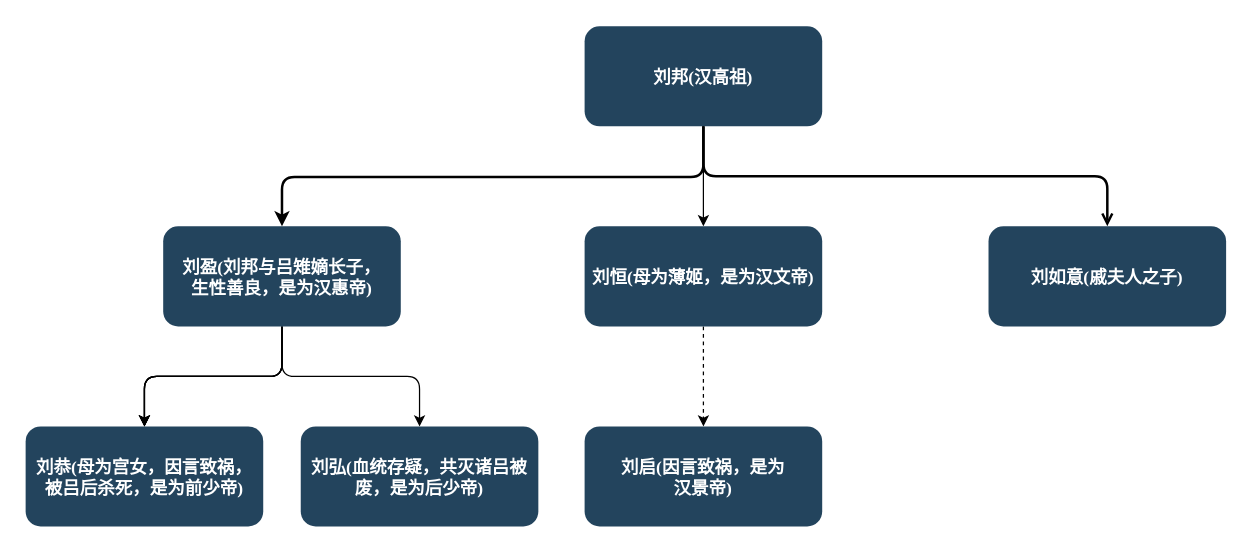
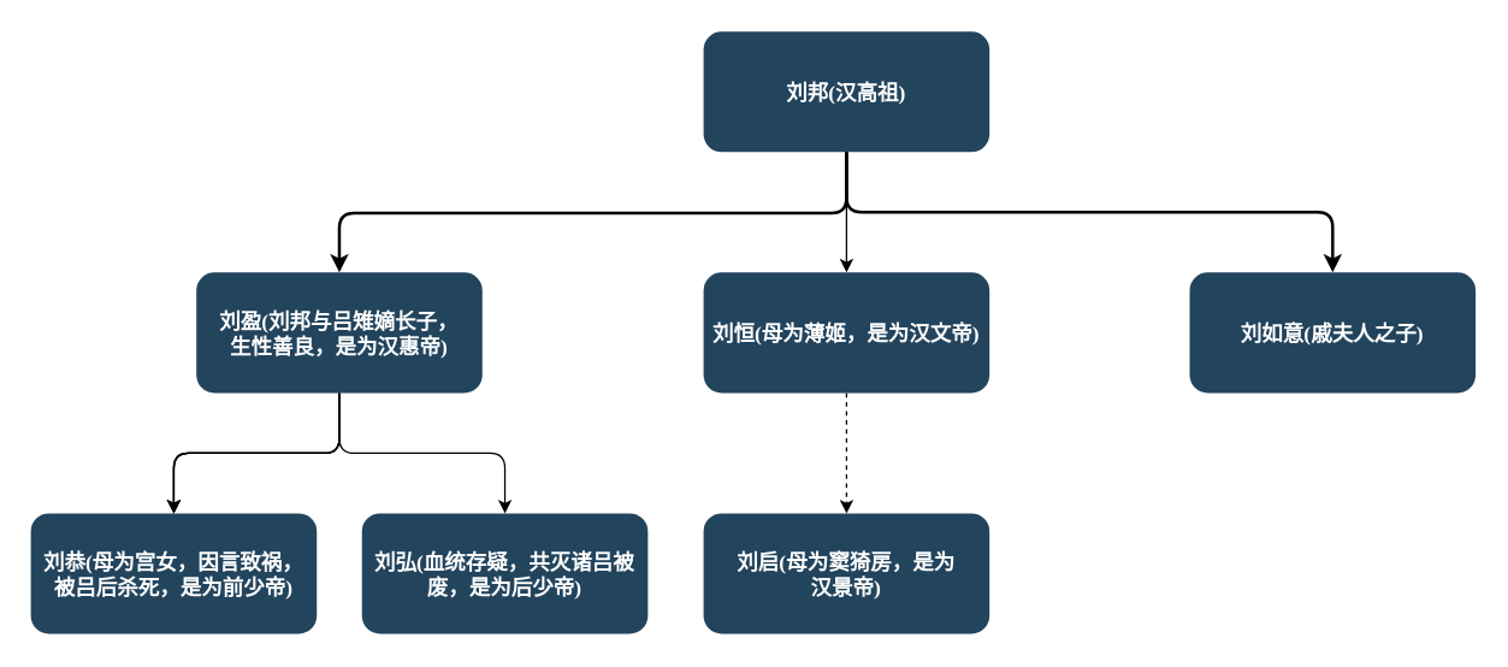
  <mxCell id="0" />
  <mxCell id="1" parent="0" />
- <mxCell id="2" value="" style="edgeStyle=orthogonalEdgeStyle;rounded=1;orthogonalLoop=1;jettySize=auto;html=1;strokeWidth=2;exitX=0.5;exitY=1;exitDx=0;exitDy=0;endArrow=open;" edge="1" parent="1" source="4" target="12"><mxGeometry relative="1" as="geometry"><mxPoint x="657" y="55" as="sourcePoint" /><mxPoint x="847" y="125" as="targetPoint" /></mxGeometry></mxCell>
+ <mxCell id="2" value="" style="edgeStyle=orthogonalEdgeStyle;rounded=1;orthogonalLoop=1;jettySize=auto;html=1;strokeWidth=2;exitX=0.5;exitY=1;exitDx=0;exitDy=0;" edge="1" parent="1" source="4" target="12"><mxGeometry relative="1" as="geometry"><mxPoint x="657" y="55" as="sourcePoint" /><mxPoint x="847" y="125" as="targetPoint" /></mxGeometry></mxCell>
  <mxCell id="3" value="" style="edgeStyle=orthogonalEdgeStyle;rounded=1;orthogonalLoop=1;jettySize=auto;html=1;" edge="1" parent="1" source="4" target="16"><mxGeometry relative="1" as="geometry" /></mxCell>
  <mxCell id="4" value="刘邦(汉高祖)" style="rounded=1;fillColor=#23445D;gradientColor=none;strokeColor=none;fontColor=#FFFFFF;fontStyle=1;fontFamily=Tahoma;fontSize=14" parent="1" vertex="1"><mxGeometry x="467" y="20.5" width="190" height="80" as="geometry" /></mxCell>
  <mxCell id="5" value="" style="edgeStyle=orthogonalEdgeStyle;rounded=1;orthogonalLoop=1;jettySize=auto;html=1;" edge="1" parent="1" source="10" target="13"><mxGeometry relative="1" as="geometry" /></mxCell>
  <mxCell id="6" value="" style="edgeStyle=orthogonalEdgeStyle;rounded=1;orthogonalLoop=1;jettySize=auto;html=1;" edge="1" parent="1" source="10" target="13"><mxGeometry relative="1" as="geometry" /></mxCell>
  <mxCell id="7" value="" style="edgeStyle=orthogonalEdgeStyle;rounded=1;orthogonalLoop=1;jettySize=auto;html=1;" edge="1" parent="1" source="10" target="13"><mxGeometry relative="1" as="geometry" /></mxCell>
  <mxCell id="8" value="" style="edgeStyle=orthogonalEdgeStyle;rounded=1;orthogonalLoop=1;jettySize=auto;html=1;" edge="1" parent="1" source="10" target="13"><mxGeometry relative="1" as="geometry" /></mxCell>
  <mxCell id="9" style="edgeStyle=orthogonalEdgeStyle;rounded=1;orthogonalLoop=1;jettySize=auto;html=1;exitX=0.5;exitY=1;exitDx=0;exitDy=0;" edge="1" parent="1" source="10" target="14"><mxGeometry relative="1" as="geometry" /></mxCell>
  <mxCell id="10" value="刘盈(刘邦与吕雉嫡长子，&#10;生性善良，是为汉惠帝)" style="rounded=1;fillColor=#23445D;gradientColor=none;strokeColor=none;fontColor=#FFFFFF;fontStyle=1;fontFamily=Tahoma;fontSize=14" parent="1" vertex="1"><mxGeometry x="130" y="180.5" width="190" height="80" as="geometry" /></mxCell>
  <mxCell id="11" value="" style="edgeStyle=elbowEdgeStyle;elbow=vertical;strokeWidth=2;rounded=1;" parent="1" source="4" target="10" edge="1"><mxGeometry x="347" y="225.5" width="100" height="100" as="geometry"><mxPoint x="572" y="110.5" as="sourcePoint" /><mxPoint x="1177" y="180.5" as="targetPoint" /></mxGeometry></mxCell>
  <mxCell id="12" value="刘如意(戚夫人之子)" style="rounded=1;fillColor=#23445D;gradientColor=none;strokeColor=none;fontColor=#FFFFFF;fontStyle=1;fontFamily=Tahoma;fontSize=14" vertex="1" parent="1"><mxGeometry x="790" y="180.5" width="190" height="80" as="geometry" /></mxCell>
  <mxCell id="13" value="刘恭(母为宫女，因言致祸，&#10;被吕后杀死，是为前少帝)" style="rounded=1;fillColor=#23445D;gradientColor=none;strokeColor=none;fontColor=#FFFFFF;fontStyle=1;fontFamily=Tahoma;fontSize=14" vertex="1" parent="1"><mxGeometry x="20" y="340.5" width="190" height="80" as="geometry" /></mxCell>
  <mxCell id="14" value="刘弘(血统存疑，共灭诸吕被&#10;废，是为后少帝)" style="rounded=1;fillColor=#23445D;gradientColor=none;strokeColor=none;fontColor=#FFFFFF;fontStyle=1;fontFamily=Tahoma;fontSize=14" vertex="1" parent="1"><mxGeometry x="240" y="340.5" width="190" height="80" as="geometry" /></mxCell>
  <mxCell id="15" value="" style="edgeStyle=orthogonalEdgeStyle;rounded=1;orthogonalLoop=1;jettySize=auto;html=1;dashed=1;" edge="1" parent="1" source="16" target="17"><mxGeometry relative="1" as="geometry" /></mxCell>
  <mxCell id="16" value="刘恒(母为薄姬，是为汉文帝)" style="rounded=1;fillColor=#23445D;gradientColor=none;strokeColor=none;fontColor=#FFFFFF;fontStyle=1;fontFamily=Tahoma;fontSize=14" vertex="1" parent="1"><mxGeometry x="467" y="180.5" width="190" height="80" as="geometry" /></mxCell>
- <mxCell id="17" value="刘启(因言致祸，是为&#10;汉景帝)" style="rounded=1;fillColor=#23445D;gradientColor=none;strokeColor=none;fontColor=#FFFFFF;fontStyle=1;fontFamily=Tahoma;fontSize=14" vertex="1" parent="1"><mxGeometry x="467" y="340.5" width="190" height="80" as="geometry" /></mxCell>
+ <mxCell id="17" value="刘启(母为窦猗房，是为&#10;汉景帝)" style="rounded=1;fillColor=#23445D;gradientColor=none;strokeColor=none;fontColor=#FFFFFF;fontStyle=1;fontFamily=Tahoma;fontSize=14" vertex="1" parent="1"><mxGeometry x="467" y="340.5" width="190" height="80" as="geometry" /></mxCell>
